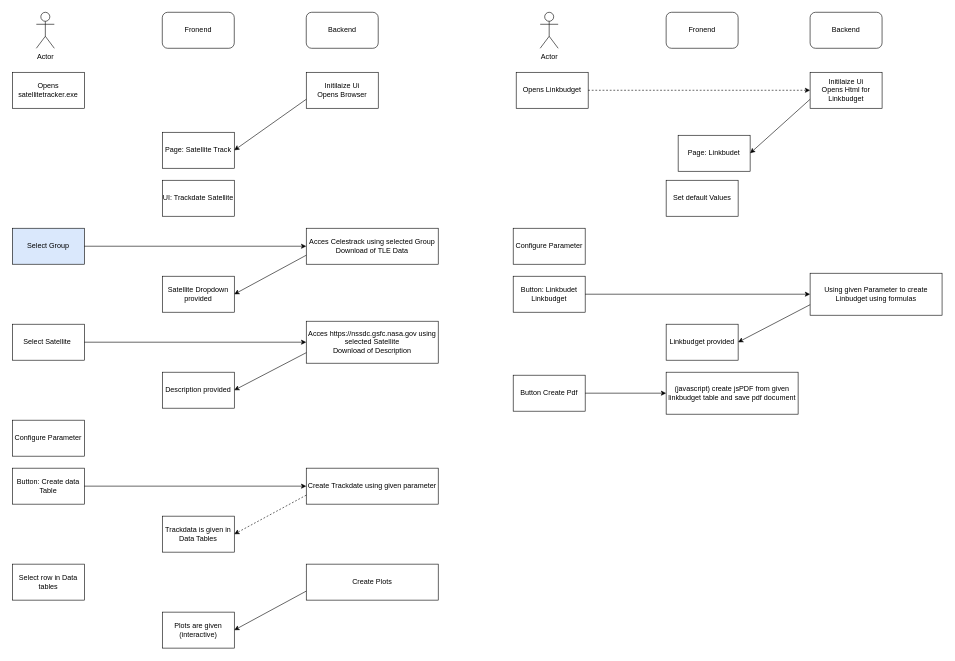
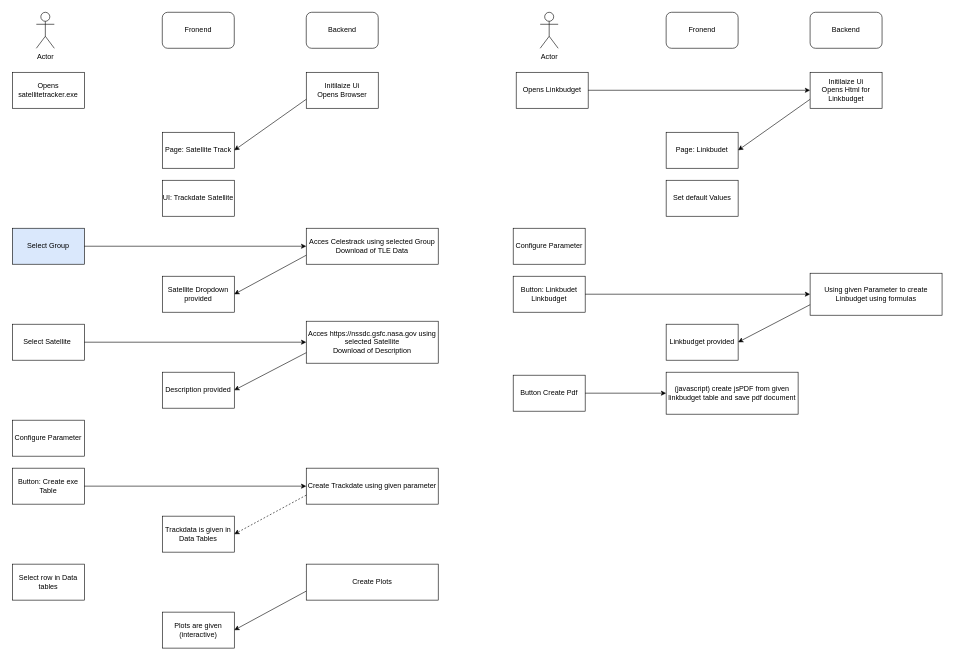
  <mxCell id="0" />
  <mxCell id="1" parent="0" />
  <mxCell id="2" value="Actor" style="shape=umlActor;verticalLabelPosition=bottom;verticalAlign=top;html=1;outlineConnect=0;" vertex="1" parent="1"><mxGeometry x="60" y="20" width="30" height="60" as="geometry" /></mxCell>
  <mxCell id="3" value="Opens satellitetracker.exe" style="rounded=0;whiteSpace=wrap;html=1;" vertex="1" parent="1"><mxGeometry x="20" y="120" width="120" height="60" as="geometry" /></mxCell>
  <mxCell id="4" value="Backend" style="rounded=1;whiteSpace=wrap;html=1;" vertex="1" parent="1"><mxGeometry x="510" y="20" width="120" height="60" as="geometry" /></mxCell>
  <mxCell id="5" value="Fronend" style="rounded=1;whiteSpace=wrap;html=1;" vertex="1" parent="1"><mxGeometry x="270" y="20" width="120" height="60" as="geometry" /></mxCell>
  <mxCell id="6" value="Initilaize Ui&lt;div&gt;Opens Browser&lt;/div&gt;" style="rounded=0;whiteSpace=wrap;html=1;" vertex="1" parent="1"><mxGeometry x="510" y="120" width="120" height="60" as="geometry" /></mxCell>
  <mxCell id="7" value="Page: Satellite Track" style="rounded=0;whiteSpace=wrap;html=1;" vertex="1" parent="1"><mxGeometry x="270" y="220" width="120" height="60" as="geometry" /></mxCell>
  <mxCell id="8" value="UI: Trackdate Satellite" style="rounded=0;whiteSpace=wrap;html=1;" vertex="1" parent="1"><mxGeometry x="270" y="300" width="120" height="60" as="geometry" /></mxCell>
  <mxCell id="9" value="Select Group" style="rounded=0;whiteSpace=wrap;html=1;fillColor=#dae8fc;" vertex="1" parent="1"><mxGeometry x="20" y="380" width="120" height="60" as="geometry" /></mxCell>
  <mxCell id="10" value="Acces Celestrack using selected Group&lt;div&gt;Download of TLE Data&lt;/div&gt;" style="rounded=0;whiteSpace=wrap;html=1;" vertex="1" parent="1"><mxGeometry x="510" y="380" width="220" height="60" as="geometry" /></mxCell>
  <mxCell id="11" value="Satellite Dropdown provided" style="rounded=0;whiteSpace=wrap;html=1;" vertex="1" parent="1"><mxGeometry x="270" y="460" width="120" height="60" as="geometry" /></mxCell>
  <mxCell id="12" value="Select Satellite&amp;nbsp;" style="rounded=0;whiteSpace=wrap;html=1;" vertex="1" parent="1"><mxGeometry x="20" y="540" width="120" height="60" as="geometry" /></mxCell>
  <mxCell id="13" value="Acces https://nssdc.gsfc.nasa.gov using selected Satellite&lt;div&gt;Download of Description&lt;/div&gt;" style="rounded=0;whiteSpace=wrap;html=1;" vertex="1" parent="1"><mxGeometry x="510" y="535" width="220" height="70" as="geometry" /></mxCell>
  <mxCell id="14" value="Description provided" style="rounded=0;whiteSpace=wrap;html=1;" vertex="1" parent="1"><mxGeometry x="270" y="620" width="120" height="60" as="geometry" /></mxCell>
  <mxCell id="15" value="Configure Parameter" style="rounded=0;whiteSpace=wrap;html=1;" vertex="1" parent="1"><mxGeometry x="20" y="700" width="120" height="60" as="geometry" /></mxCell>
  <mxCell id="16" value="Create Trackdate using given parameter" style="rounded=0;whiteSpace=wrap;html=1;" vertex="1" parent="1"><mxGeometry x="510" y="780" width="220" height="60" as="geometry" /></mxCell>
- <mxCell id="17" value="Button: Create data Table" style="rounded=0;whiteSpace=wrap;html=1;" vertex="1" parent="1"><mxGeometry x="20" y="780" width="120" height="60" as="geometry" /></mxCell>
+ <mxCell id="17" value="Button: Create exe Table" style="rounded=0;whiteSpace=wrap;html=1;" vertex="1" parent="1"><mxGeometry x="20" y="780" width="120" height="60" as="geometry" /></mxCell>
  <mxCell id="18" value="Trackdata is given in Data Tables" style="rounded=0;whiteSpace=wrap;html=1;" vertex="1" parent="1"><mxGeometry x="270" y="860" width="120" height="60" as="geometry" /></mxCell>
  <mxCell id="19" value="Select row in Data tables" style="rounded=0;whiteSpace=wrap;html=1;" vertex="1" parent="1"><mxGeometry x="20" y="940" width="120" height="60" as="geometry" /></mxCell>
  <mxCell id="20" value="Create Plots" style="rounded=0;whiteSpace=wrap;html=1;" vertex="1" parent="1"><mxGeometry x="510" y="940" width="220" height="60" as="geometry" /></mxCell>
  <mxCell id="21" value="Plots are given (interactive)" style="rounded=0;whiteSpace=wrap;html=1;" vertex="1" parent="1"><mxGeometry x="270" y="1020" width="120" height="60" as="geometry" /></mxCell>
  <mxCell id="22" value="" style="endArrow=classic;html=1;rounded=0;exitX=0;exitY=0.75;exitDx=0;exitDy=0;entryX=1;entryY=0.5;entryDx=0;entryDy=0;" edge="1" parent="1" source="6" target="7"><mxGeometry width="50" height="50" relative="1" as="geometry"><mxPoint x="460" y="300" as="sourcePoint" /><mxPoint x="510" y="250" as="targetPoint" /></mxGeometry></mxCell>
  <mxCell id="23" value="" style="endArrow=classic;html=1;rounded=0;exitX=1;exitY=0.5;exitDx=0;exitDy=0;entryX=0;entryY=0.5;entryDx=0;entryDy=0;" edge="1" parent="1" source="9" target="10"><mxGeometry width="50" height="50" relative="1" as="geometry"><mxPoint x="250" y="460" as="sourcePoint" /><mxPoint x="300" y="410" as="targetPoint" /></mxGeometry></mxCell>
  <mxCell id="24" value="" style="endArrow=classic;html=1;rounded=0;exitX=0;exitY=0.75;exitDx=0;exitDy=0;entryX=1;entryY=0.5;entryDx=0;entryDy=0;" edge="1" parent="1" source="10" target="11"><mxGeometry width="50" height="50" relative="1" as="geometry"><mxPoint x="350" y="540" as="sourcePoint" /><mxPoint x="400" y="490" as="targetPoint" /></mxGeometry></mxCell>
  <mxCell id="25" value="" style="endArrow=classic;html=1;rounded=0;exitX=1;exitY=0.5;exitDx=0;exitDy=0;entryX=0;entryY=0.5;entryDx=0;entryDy=0;" edge="1" parent="1" source="12" target="13"><mxGeometry width="50" height="50" relative="1" as="geometry"><mxPoint x="350" y="600" as="sourcePoint" /><mxPoint x="400" y="550" as="targetPoint" /></mxGeometry></mxCell>
  <mxCell id="26" value="" style="endArrow=classic;html=1;rounded=0;exitX=0;exitY=0.75;exitDx=0;exitDy=0;entryX=1;entryY=0.5;entryDx=0;entryDy=0;" edge="1" parent="1" source="13" target="14"><mxGeometry width="50" height="50" relative="1" as="geometry"><mxPoint x="350" y="600" as="sourcePoint" /><mxPoint x="400" y="550" as="targetPoint" /></mxGeometry></mxCell>
  <mxCell id="27" value="" style="endArrow=classic;html=1;rounded=0;exitX=1;exitY=0.5;exitDx=0;exitDy=0;entryX=0;entryY=0.5;entryDx=0;entryDy=0;" edge="1" parent="1" source="17" target="16"><mxGeometry width="50" height="50" relative="1" as="geometry"><mxPoint x="310" y="740" as="sourcePoint" /><mxPoint x="360" y="690" as="targetPoint" /></mxGeometry></mxCell>
  <mxCell id="28" value="" style="endArrow=classic;html=1;rounded=0;exitX=0;exitY=0.75;exitDx=0;exitDy=0;entryX=1;entryY=0.5;entryDx=0;entryDy=0;" edge="1" parent="1" source="20" target="21"><mxGeometry width="50" height="50" relative="1" as="geometry"><mxPoint x="220" y="930" as="sourcePoint" /><mxPoint x="270" y="880" as="targetPoint" /></mxGeometry></mxCell>
  <mxCell id="29" value="" style="endArrow=classic;html=1;rounded=0;exitX=0;exitY=0.75;exitDx=0;exitDy=0;entryX=1;entryY=0.5;entryDx=0;entryDy=0;dashed=1;" edge="1" parent="1" source="16" target="18"><mxGeometry width="50" height="50" relative="1" as="geometry"><mxPoint x="220" y="930" as="sourcePoint" /><mxPoint x="270" y="880" as="targetPoint" /></mxGeometry></mxCell>
  <mxCell id="30" value="Actor" style="shape=umlActor;verticalLabelPosition=bottom;verticalAlign=top;html=1;outlineConnect=0;" vertex="1" parent="1"><mxGeometry x="900" y="20" width="30" height="60" as="geometry" /></mxCell>
  <mxCell id="31" value="Opens Linkbudget" style="rounded=0;whiteSpace=wrap;html=1;" vertex="1" parent="1"><mxGeometry x="860" y="120" width="120" height="60" as="geometry" /></mxCell>
  <mxCell id="32" value="Backend" style="rounded=1;whiteSpace=wrap;html=1;" vertex="1" parent="1"><mxGeometry x="1350" y="20" width="120" height="60" as="geometry" /></mxCell>
  <mxCell id="33" value="Fronend" style="rounded=1;whiteSpace=wrap;html=1;" vertex="1" parent="1"><mxGeometry x="1110" y="20" width="120" height="60" as="geometry" /></mxCell>
  <mxCell id="34" value="Initilaize Ui&lt;div&gt;Opens Html for Linkbudget&lt;/div&gt;" style="rounded=0;whiteSpace=wrap;html=1;" vertex="1" parent="1"><mxGeometry x="1350" y="120" width="120" height="60" as="geometry" /></mxCell>
- <mxCell id="35" value="Page: Linkbudet" style="rounded=0;whiteSpace=wrap;html=1;" vertex="1" parent="1"><mxGeometry x="1130" y="225" width="120" height="60" as="geometry" /></mxCell>
+ <mxCell id="35" value="Page: Linkbudet" style="rounded=0;whiteSpace=wrap;html=1;" vertex="1" parent="1"><mxGeometry x="1110" y="220" width="120" height="60" as="geometry" /></mxCell>
  <mxCell id="36" value="Set default Values" style="rounded=0;whiteSpace=wrap;html=1;" vertex="1" parent="1"><mxGeometry x="1110" y="300" width="120" height="60" as="geometry" /></mxCell>
- <mxCell id="37" value="" style="endArrow=classic;html=1;rounded=0;exitX=1;exitY=0.5;exitDx=0;exitDy=0;entryX=0;entryY=0.5;entryDx=0;entryDy=0;dashed=1;" edge="1" parent="1" source="31" target="34"><mxGeometry width="50" height="50" relative="1" as="geometry"><mxPoint x="1280" y="140" as="sourcePoint" /><mxPoint x="1330" y="90" as="targetPoint" /></mxGeometry></mxCell>
+ <mxCell id="37" value="" style="endArrow=classic;html=1;rounded=0;exitX=1;exitY=0.5;exitDx=0;exitDy=0;entryX=0;entryY=0.5;entryDx=0;entryDy=0;" edge="1" parent="1" source="31" target="34"><mxGeometry width="50" height="50" relative="1" as="geometry"><mxPoint x="1280" y="140" as="sourcePoint" /><mxPoint x="1330" y="90" as="targetPoint" /></mxGeometry></mxCell>
  <mxCell id="38" value="" style="endArrow=classic;html=1;rounded=0;exitX=0;exitY=0.75;exitDx=0;exitDy=0;entryX=1;entryY=0.5;entryDx=0;entryDy=0;" edge="1" parent="1" source="34" target="35"><mxGeometry width="50" height="50" relative="1" as="geometry"><mxPoint x="1300" y="300" as="sourcePoint" /><mxPoint x="1350" y="250" as="targetPoint" /></mxGeometry></mxCell>
  <mxCell id="39" value="Configure Parameter" style="rounded=0;whiteSpace=wrap;html=1;" vertex="1" parent="1"><mxGeometry x="855" y="380" width="120" height="60" as="geometry" /></mxCell>
  <mxCell id="40" value="Button: Linkbudet Linkbudget" style="rounded=0;whiteSpace=wrap;html=1;" vertex="1" parent="1"><mxGeometry x="855" y="460" width="120" height="60" as="geometry" /></mxCell>
  <mxCell id="41" value="Button Create Pdf" style="rounded=0;whiteSpace=wrap;html=1;" vertex="1" parent="1"><mxGeometry x="855" y="625" width="120" height="60" as="geometry" /></mxCell>
  <mxCell id="42" value="Using given Parameter to create Linbudget using formulas" style="rounded=0;whiteSpace=wrap;html=1;" vertex="1" parent="1"><mxGeometry x="1350" y="455" width="220" height="70" as="geometry" /></mxCell>
  <mxCell id="43" value="Linkbudget provided" style="rounded=0;whiteSpace=wrap;html=1;" vertex="1" parent="1"><mxGeometry x="1110" y="540" width="120" height="60" as="geometry" /></mxCell>
  <mxCell id="44" value="(javascript) create jsPDF from given linkbudget table and save pdf document" style="rounded=0;whiteSpace=wrap;html=1;" vertex="1" parent="1"><mxGeometry x="1110" y="620" width="220" height="70" as="geometry" /></mxCell>
  <mxCell id="45" value="" style="endArrow=classic;html=1;rounded=0;exitX=1;exitY=0.5;exitDx=0;exitDy=0;entryX=0;entryY=0.5;entryDx=0;entryDy=0;" edge="1" parent="1" source="40" target="42"><mxGeometry width="50" height="50" relative="1" as="geometry"><mxPoint x="1090" y="430" as="sourcePoint" /><mxPoint x="1140" y="380" as="targetPoint" /></mxGeometry></mxCell>
  <mxCell id="46" value="" style="endArrow=classic;html=1;rounded=0;exitX=0;exitY=0.75;exitDx=0;exitDy=0;entryX=1;entryY=0.5;entryDx=0;entryDy=0;" edge="1" parent="1" source="42" target="43"><mxGeometry width="50" height="50" relative="1" as="geometry"><mxPoint x="1120" y="560" as="sourcePoint" /><mxPoint x="1170" y="510" as="targetPoint" /></mxGeometry></mxCell>
  <mxCell id="47" value="" style="endArrow=classic;html=1;rounded=0;exitX=1;exitY=0.5;exitDx=0;exitDy=0;entryX=0;entryY=0.5;entryDx=0;entryDy=0;" edge="1" parent="1" source="41" target="44"><mxGeometry width="50" height="50" relative="1" as="geometry"><mxPoint x="1120" y="560" as="sourcePoint" /><mxPoint x="1170" y="510" as="targetPoint" /></mxGeometry></mxCell>
